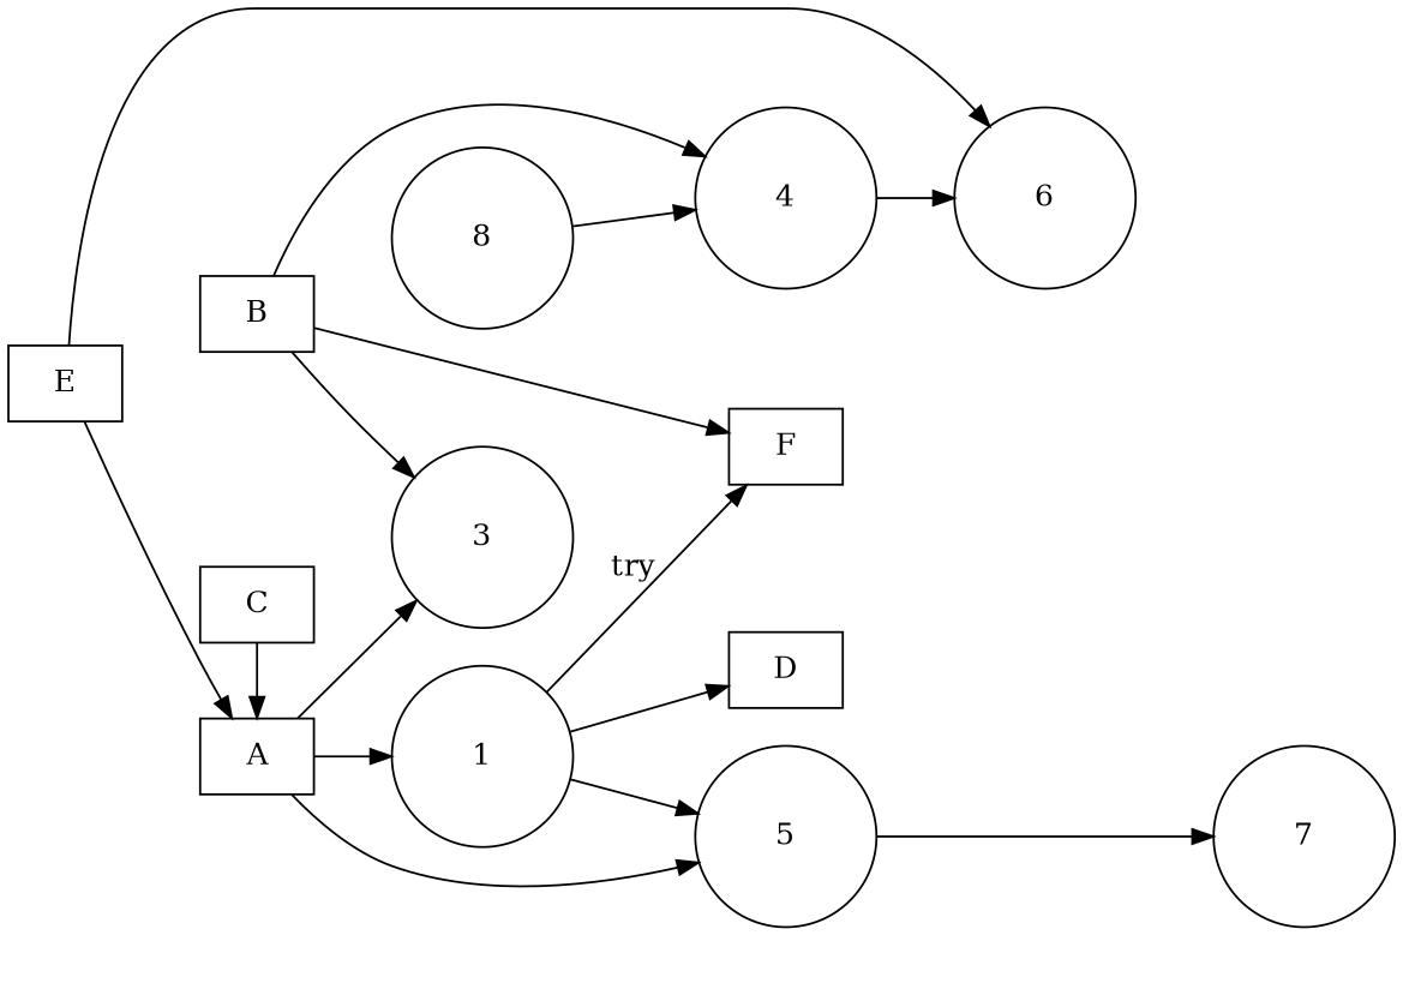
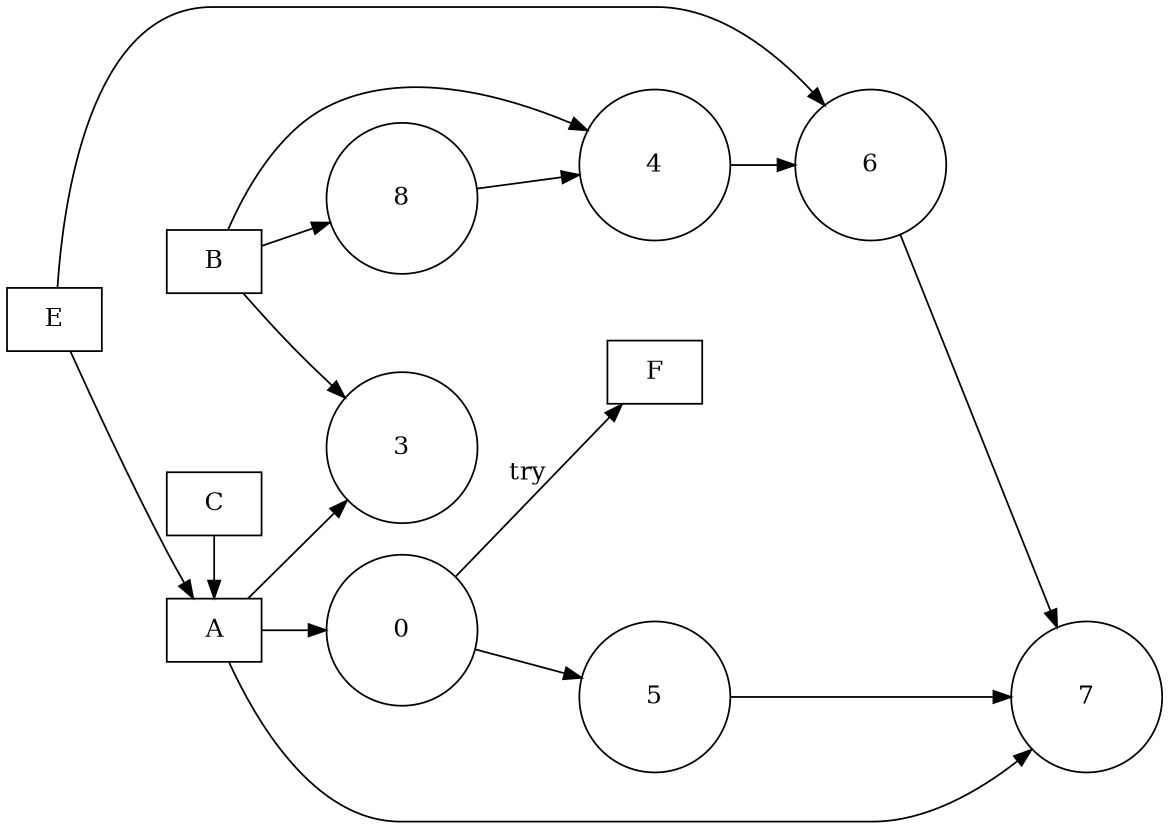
  digraph {
    fontname="DejaVu Serif"
    fontsize=10
    rankdir=LR
    node [fontname="DejaVu Serif" shape=circle fixedsize=true]
    edge [fontname="DejaVu Serif"]
    A [shape=box fixedsize=""]
    B [shape=box fixedsize=""]
    C [shape=box fixedsize=""]
-   1 [height=1.2 width=0.9]
+   1 [height=1.2 width=0.9 label=0]
    3 [height=1.2 width=0.9]
    5 [height=1.2 width=0.9]
    n7 [height=1.2 label=8 width=0.9]
    4 [height=1.2 width=0.9]
-   D [shape=box fixedsize=""]
    F [shape=box fixedsize=""]
    7 [height=1.2 width=0.9]
    6 [height=1.2 width=0.9]
    E [shape=box fixedsize=""]
    subgraph sub_1 {
      rank=same
      A
      B
      C
    }
    A -> 1
    A -> 3
-   A -> 5
+   A -> 7
    B -> 3
-   B -> F
+   B -> n7
    B -> 4
    C -> A
    1 -> 5
-   1 -> D
    1 -> F [label=try]
    5 -> 7
    n7 -> 4
    4 -> 6
+   6 -> 7
    E -> A
    E -> 6
  }
